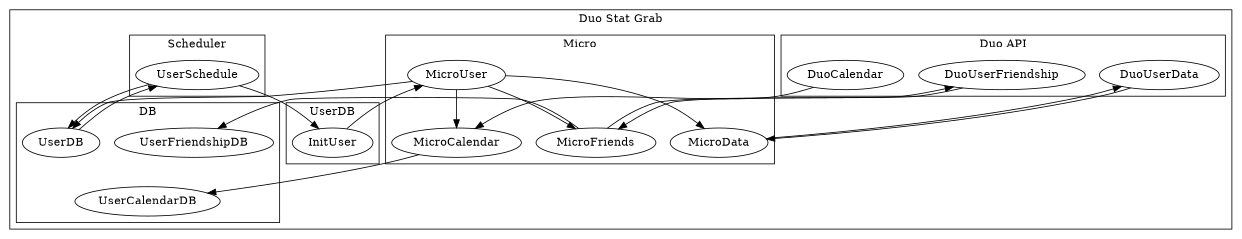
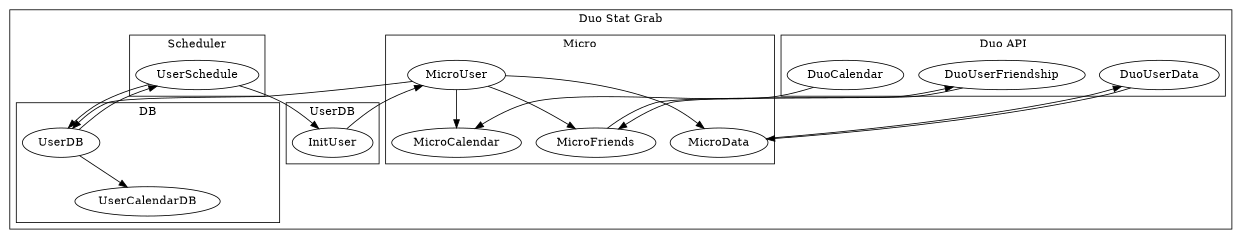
  digraph {
    compound=true
    DuoUserData
    DuoUserFriendship
    DuoCalendar
    MicroUser
    MicroFriends
    MicroData
    MicroCalendar
    InitUser
    UserDB
-   UserFriendshipDB
    UserCalendarDB
    UserSchedule
    subgraph cluster_1 {
      label="Duo Stat Grab"
      subgraph cluster_2 {
        label="Duo API"
        DuoUserData
        DuoUserFriendship
        DuoCalendar
      }
      subgraph cluster_3 {
        label=Micro
        MicroUser
        MicroFriends
        MicroData
        MicroCalendar
      }
      subgraph cluster_4 {
        label=UserDB
        InitUser
      }
      subgraph cluster_5 {
        label=DB
        UserDB
-       UserFriendshipDB
        UserCalendarDB
      }
      subgraph cluster_6 {
        label=Scheduler
        UserSchedule
      }
    }
    DuoUserData -> MicroData
    DuoUserFriendship -> MicroFriends
    DuoCalendar -> MicroCalendar
    MicroUser -> MicroFriends
    MicroUser -> MicroData
    MicroUser -> MicroCalendar
    MicroUser -> UserDB
    MicroFriends -> DuoUserFriendship
-   MicroFriends -> UserFriendshipDB
    MicroData -> DuoUserData
-   MicroCalendar -> UserCalendarDB
+   UserDB -> UserCalendarDB
    InitUser -> MicroUser
    UserDB -> UserSchedule
    UserSchedule -> InitUser
    UserSchedule -> UserDB
  }
